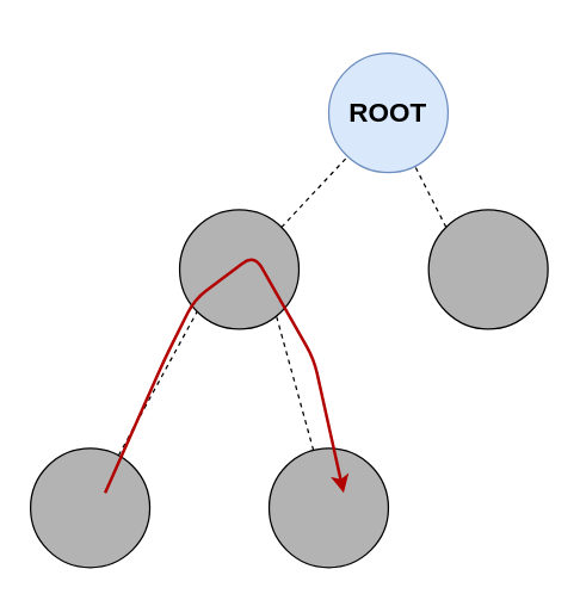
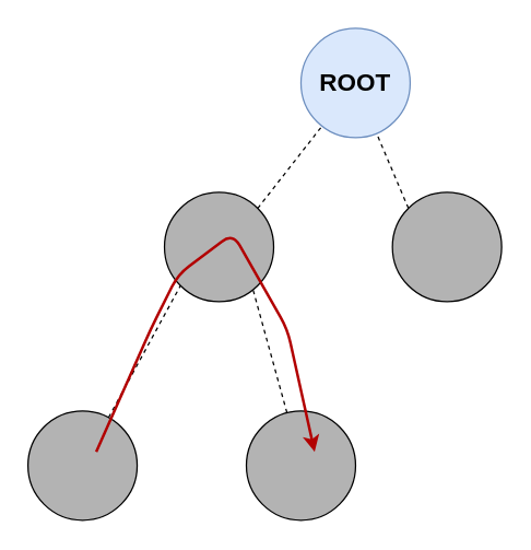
  <mxCell id="0" />
  <mxCell id="1" parent="0" />
  <mxCell id="2" value="" style="group" vertex="1" connectable="0" parent="1"><mxGeometry x="20" y="20" width="347" height="360" as="geometry" /></mxCell>
- <mxCell id="3" value="ROOT" style="ellipse;whiteSpace=wrap;html=1;aspect=fixed;fillColor=#dae8fc;strokeColor=#6c8ebf;fontSize=18;fontStyle=1" vertex="1" parent="2"><mxGeometry x="200" y="15" width="80" height="80" as="geometry" /></mxCell>
+ <mxCell id="3" value="ROOT" style="ellipse;whiteSpace=wrap;html=1;aspect=fixed;fillColor=#dae8fc;strokeColor=#6c8ebf;fontSize=18;fontStyle=1" vertex="1" parent="2"><mxGeometry x="200" width="80" height="80" as="geometry" /></mxCell>
  <mxCell id="4" style="edgeStyle=none;rounded=0;orthogonalLoop=1;jettySize=auto;html=1;exitX=1;exitY=0;exitDx=0;exitDy=0;dashed=1;fontSize=18;fontStyle=1;strokeWidth=1;endFill=0;endArrow=none;" edge="1" parent="2" source="5" target="3"><mxGeometry relative="1" as="geometry" /></mxCell>
  <mxCell id="5" value="" style="ellipse;whiteSpace=wrap;html=1;aspect=fixed;fontSize=18;fontStyle=1;fillColor=#B3B3B3;" vertex="1" parent="2"><mxGeometry x="100" y="120" width="80" height="80" as="geometry" /></mxCell>
  <mxCell id="6" style="edgeStyle=none;rounded=0;orthogonalLoop=1;jettySize=auto;html=1;exitX=0;exitY=0;exitDx=0;exitDy=0;dashed=1;fontSize=18;fontStyle=1;strokeWidth=1;endFill=0;endArrow=none;" edge="1" parent="2" source="7" target="3"><mxGeometry relative="1" as="geometry" /></mxCell>
  <mxCell id="7" value="" style="ellipse;whiteSpace=wrap;html=1;aspect=fixed;fontSize=18;fontStyle=1;fillColor=#B3B3B3;" vertex="1" parent="2"><mxGeometry x="267" y="120" width="80" height="80" as="geometry" /></mxCell>
  <mxCell id="8" style="edgeStyle=none;rounded=0;orthogonalLoop=1;jettySize=auto;html=1;entryX=0;entryY=1;entryDx=0;entryDy=0;dashed=1;fontSize=18;fontStyle=1;strokeWidth=1;endFill=0;endArrow=none;" edge="1" parent="2" source="9" target="5"><mxGeometry relative="1" as="geometry" /></mxCell>
  <mxCell id="9" value="" style="ellipse;whiteSpace=wrap;html=1;aspect=fixed;fontSize=18;fontStyle=1;fillColor=#B3B3B3;" vertex="1" parent="2"><mxGeometry y="280" width="80" height="80" as="geometry" /></mxCell>
  <mxCell id="10" style="edgeStyle=none;rounded=0;orthogonalLoop=1;jettySize=auto;html=1;dashed=1;fontSize=18;fontStyle=1;strokeWidth=1;endFill=0;endArrow=none;entryX=0.813;entryY=0.898;entryDx=0;entryDy=0;entryPerimeter=0;" edge="1" parent="2" source="11" target="5"><mxGeometry relative="1" as="geometry" /></mxCell>
  <mxCell id="11" value="" style="ellipse;whiteSpace=wrap;html=1;aspect=fixed;fontSize=18;fontStyle=1;fillColor=#B3B3B3;" vertex="1" parent="2"><mxGeometry x="160" y="280" width="80" height="80" as="geometry" /></mxCell>
  <mxCell id="12" value="" style="endArrow=classic;html=1;strokeWidth=2;fillColor=#e51400;strokeColor=#B20000;" edge="1" parent="2"><mxGeometry width="50" height="50" relative="1" as="geometry"><mxPoint x="50" y="310" as="sourcePoint" /><mxPoint x="210" y="310" as="targetPoint" /><Array as="points"><mxPoint x="90" y="220" /><mxPoint x="110" y="180" /><mxPoint x="150" y="150" /><mxPoint x="190" y="220" /></Array></mxGeometry></mxCell>
